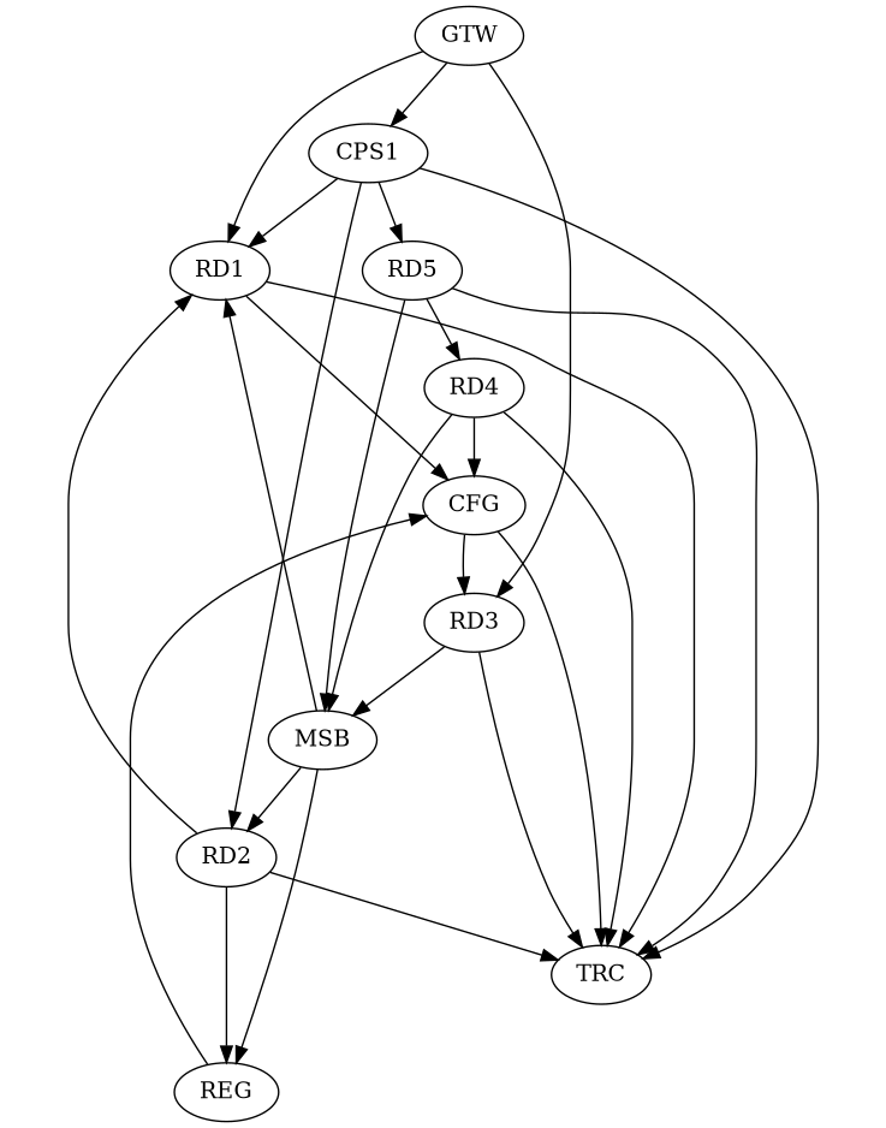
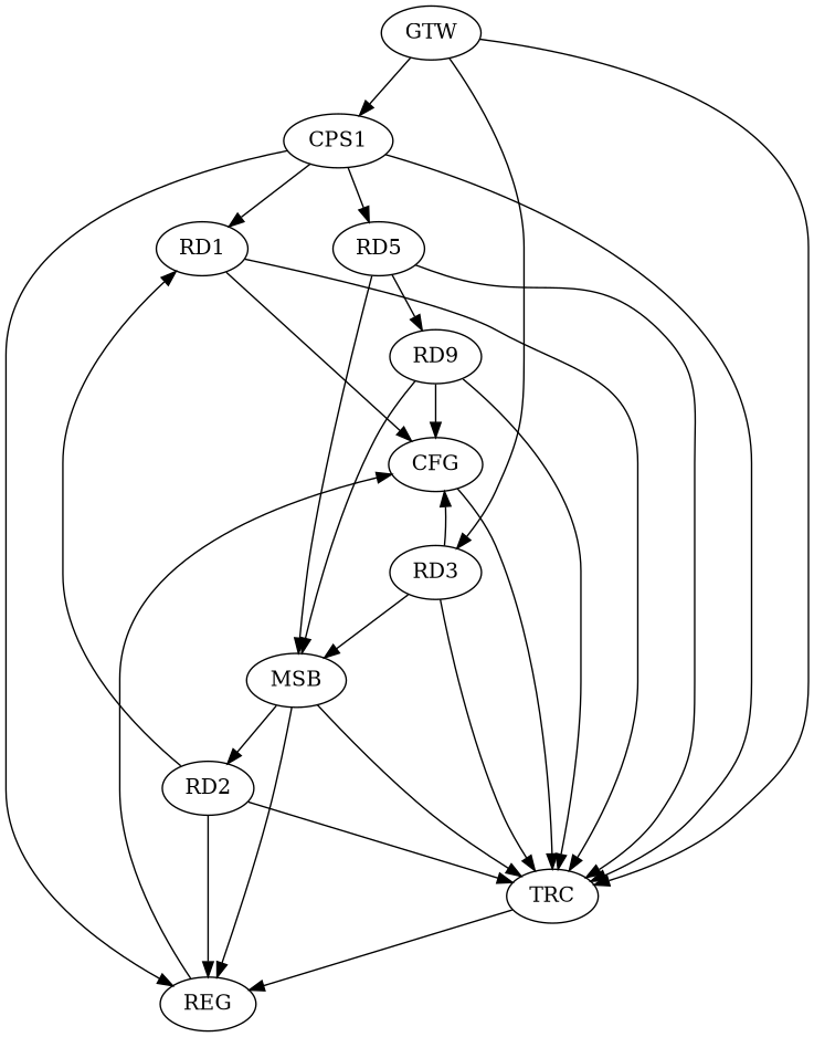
  strict digraph {
    n1 [label=RD1]
    n2 [label=CFG]
    n3 [label=TRC]
    n4 [label=REG]
    n5 [label=RD2]
    n6 [label=RD3]
    n7 [label=MSB]
-   n8 [label=RD4]
+   n8 [label=RD9]
    n9 [label=RD5]
    n10 [label=CPS1]
    n11 [label=GTW]
    n1 -> n2
    n1 -> n3
    n2 -> n3
+   n3 -> n4
    n4 -> n2
    n5 -> n1
    n5 -> n3
    n5 -> n4
-   n2 -> n6
+   n6 -> n2
    n6 -> n3
    n6 -> n7
-   n7 -> n1
+   n7 -> n3
    n7 -> n4
    n7 -> n5
    n8 -> n2
    n8 -> n3
    n8 -> n7
    n9 -> n3
    n9 -> n7
    n9 -> n8
    n10 -> n1
    n10 -> n3
-   n10 -> n5
+   n10 -> n4
    n10 -> n9
-   n11 -> n1
+   n11 -> n3
    n11 -> n6
    n11 -> n10
  }
